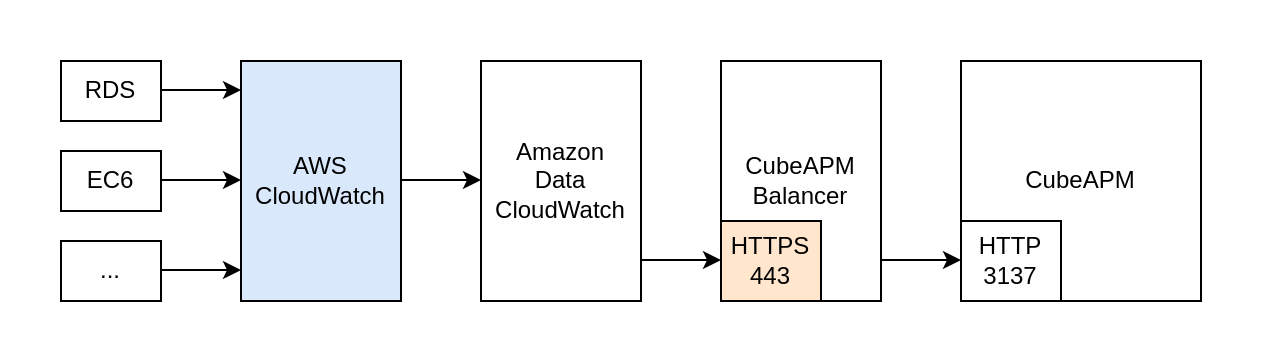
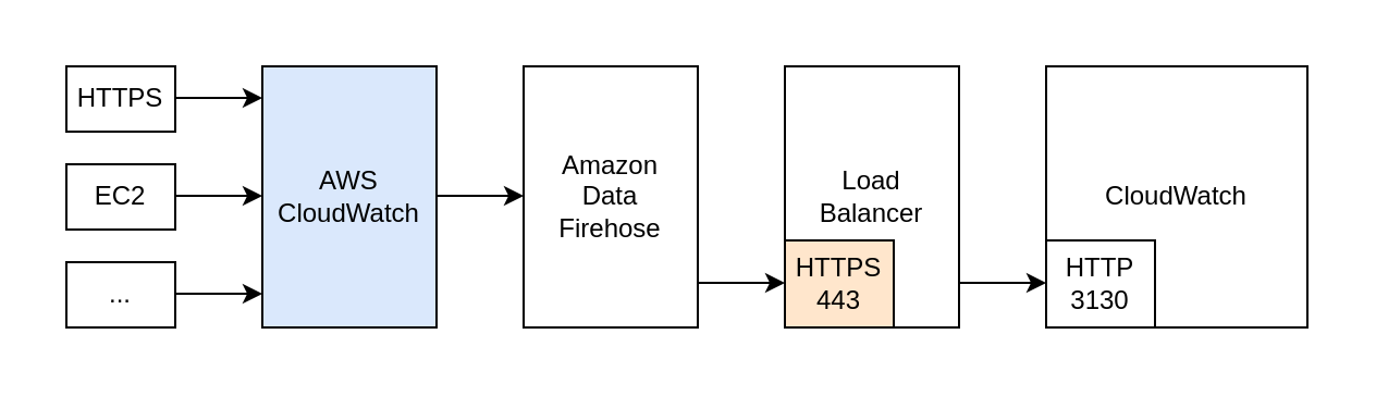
  <mxCell id="0" />
  <mxCell id="1" parent="0" />
  <mxCell id="2" value="" style="rounded=0;whiteSpace=wrap;html=1;strokeColor=#ffffff;fillColor=default;" parent="1" vertex="1"><mxGeometry x="20" y="20" width="590" height="140" as="geometry" /></mxCell>
- <mxCell id="3" value="CubeAPM&lt;br&gt;Balancer" style="rounded=0;whiteSpace=wrap;html=1;" parent="1" vertex="1"><mxGeometry x="360" y="30" width="80" height="120" as="geometry" /></mxCell>
- <mxCell id="4" value="CubeAPM" style="whiteSpace=wrap;html=1;aspect=fixed;" parent="1" vertex="1"><mxGeometry x="480" y="30" width="120" height="120" as="geometry" /></mxCell>
+ <mxCell id="3" value="Load&lt;br&gt;Balancer" style="rounded=0;whiteSpace=wrap;html=1;" parent="1" vertex="1"><mxGeometry x="360" y="30" width="80" height="120" as="geometry" /></mxCell>
+ <mxCell id="4" value="CloudWatch" style="whiteSpace=wrap;html=1;aspect=fixed;" parent="1" vertex="1"><mxGeometry x="480" y="30" width="120" height="120" as="geometry" /></mxCell>
  <mxCell id="5" value="HTTPS&lt;br&gt;443" style="rounded=0;whiteSpace=wrap;html=1;fillColor=#ffe6cc;" parent="1" vertex="1"><mxGeometry x="360" y="110" width="50" height="40" as="geometry" /></mxCell>
- <mxCell id="6" value="HTTP&lt;br&gt;3137" style="rounded=0;whiteSpace=wrap;html=1;" parent="1" vertex="1"><mxGeometry x="480" y="110" width="50" height="40" as="geometry" /></mxCell>
+ <mxCell id="6" value="HTTP&lt;br&gt;3130" style="rounded=0;whiteSpace=wrap;html=1;" parent="1" vertex="1"><mxGeometry x="480" y="110" width="50" height="40" as="geometry" /></mxCell>
  <mxCell id="7" value="" style="endArrow=classic;html=1;rounded=0;exitX=1;exitY=0.5;exitDx=0;exitDy=0;entryX=0;entryY=0.5;entryDx=0;entryDy=0;" parent="1" edge="1"><mxGeometry width="50" height="50" relative="1" as="geometry"><mxPoint x="440" y="129.5" as="sourcePoint" /><mxPoint x="480" y="129.5" as="targetPoint" /></mxGeometry></mxCell>
- <mxCell id="8" value="RDS" style="rounded=0;whiteSpace=wrap;html=1;" vertex="1" parent="1"><mxGeometry x="30" y="30" width="50" height="30" as="geometry" /></mxCell>
- <mxCell id="9" value="EC6" style="rounded=0;whiteSpace=wrap;html=1;" vertex="1" parent="1"><mxGeometry x="30" y="75" width="50" height="30" as="geometry" /></mxCell>
+ <mxCell id="8" value="HTTPS" style="rounded=0;whiteSpace=wrap;html=1;" vertex="1" parent="1"><mxGeometry x="30" y="30" width="50" height="30" as="geometry" /></mxCell>
+ <mxCell id="9" value="EC2" style="rounded=0;whiteSpace=wrap;html=1;" vertex="1" parent="1"><mxGeometry x="30" y="75" width="50" height="30" as="geometry" /></mxCell>
  <mxCell id="10" value="..." style="rounded=0;whiteSpace=wrap;html=1;" vertex="1" parent="1"><mxGeometry x="30" y="120" width="50" height="30" as="geometry" /></mxCell>
  <mxCell id="11" value="AWS&lt;div&gt;CloudWatch&lt;/div&gt;" style="rounded=0;whiteSpace=wrap;html=1;fillColor=#dae8fc;" vertex="1" parent="1"><mxGeometry x="120" y="30" width="80" height="120" as="geometry" /></mxCell>
  <mxCell id="12" value="" style="endArrow=classic;html=1;rounded=0;exitX=1;exitY=0.5;exitDx=0;exitDy=0;entryX=0;entryY=0.5;entryDx=0;entryDy=0;" edge="1" parent="1"><mxGeometry width="50" height="50" relative="1" as="geometry"><mxPoint x="80" y="89.5" as="sourcePoint" /><mxPoint x="120" y="89.5" as="targetPoint" /></mxGeometry></mxCell>
- <mxCell id="13" value="Amazon&lt;div&gt;Data&lt;/div&gt;&lt;div&gt;CloudWatch&lt;/div&gt;" style="rounded=0;whiteSpace=wrap;html=1;" vertex="1" parent="1"><mxGeometry x="240" y="30" width="80" height="120" as="geometry" /></mxCell>
+ <mxCell id="13" value="Amazon&lt;div&gt;Data&lt;/div&gt;&lt;div&gt;Firehose&lt;/div&gt;" style="rounded=0;whiteSpace=wrap;html=1;" vertex="1" parent="1"><mxGeometry x="240" y="30" width="80" height="120" as="geometry" /></mxCell>
  <mxCell id="14" value="" style="endArrow=classic;html=1;rounded=0;exitX=1;exitY=0.5;exitDx=0;exitDy=0;entryX=0;entryY=0.5;entryDx=0;entryDy=0;" edge="1" parent="1"><mxGeometry width="50" height="50" relative="1" as="geometry"><mxPoint x="200" y="89.5" as="sourcePoint" /><mxPoint x="240" y="89.5" as="targetPoint" /></mxGeometry></mxCell>
  <mxCell id="15" value="" style="endArrow=classic;html=1;rounded=0;exitX=1;exitY=0.5;exitDx=0;exitDy=0;entryX=0;entryY=0.5;entryDx=0;entryDy=0;" edge="1" parent="1"><mxGeometry width="50" height="50" relative="1" as="geometry"><mxPoint x="80" y="44.5" as="sourcePoint" /><mxPoint x="120" y="44.5" as="targetPoint" /></mxGeometry></mxCell>
  <mxCell id="16" value="" style="endArrow=classic;html=1;rounded=0;exitX=1;exitY=0.5;exitDx=0;exitDy=0;entryX=0;entryY=0.5;entryDx=0;entryDy=0;" edge="1" parent="1"><mxGeometry width="50" height="50" relative="1" as="geometry"><mxPoint x="80" y="134.5" as="sourcePoint" /><mxPoint x="120" y="134.5" as="targetPoint" /></mxGeometry></mxCell>
  <mxCell id="17" value="" style="endArrow=classic;html=1;rounded=0;exitX=1;exitY=0.5;exitDx=0;exitDy=0;entryX=0;entryY=0.5;entryDx=0;entryDy=0;" edge="1" parent="1"><mxGeometry width="50" height="50" relative="1" as="geometry"><mxPoint x="320" y="129.5" as="sourcePoint" /><mxPoint x="360" y="129.5" as="targetPoint" /></mxGeometry></mxCell>
